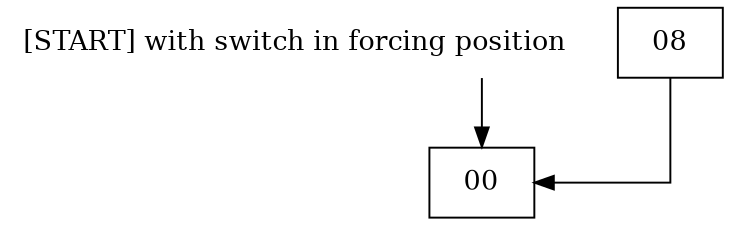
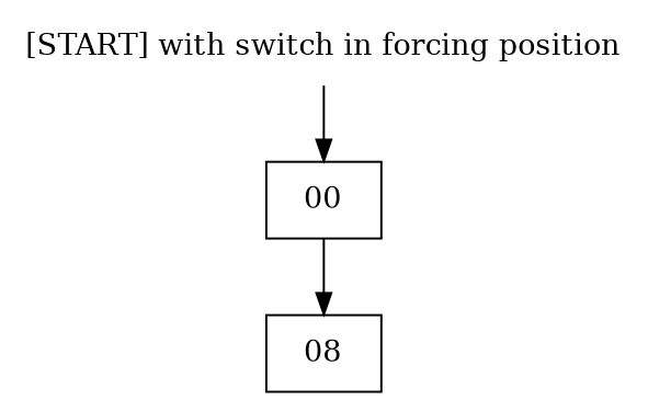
  digraph {
    splines=ortho
    node [shape=box]
    n1 [label="[START] with switch in forcing position" shape=none]
    00
    08
    n1 -> 00
-   08 -> 00
+   00 -> 08
  }
